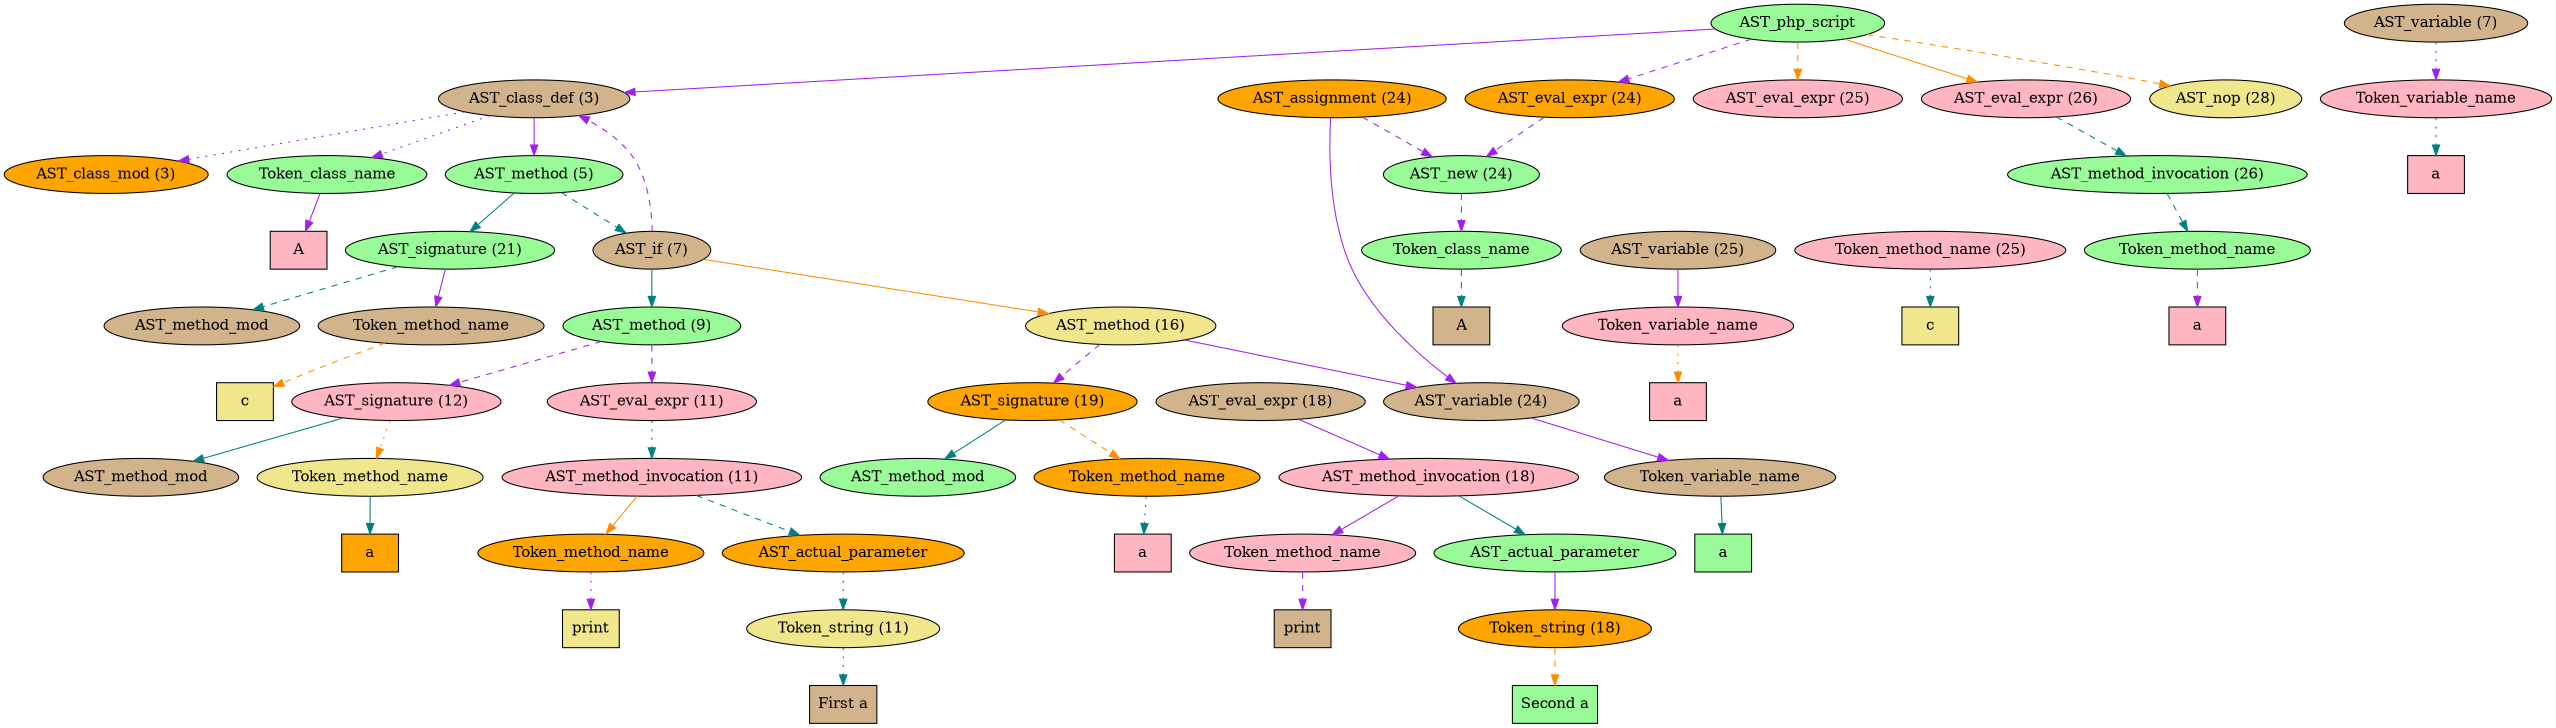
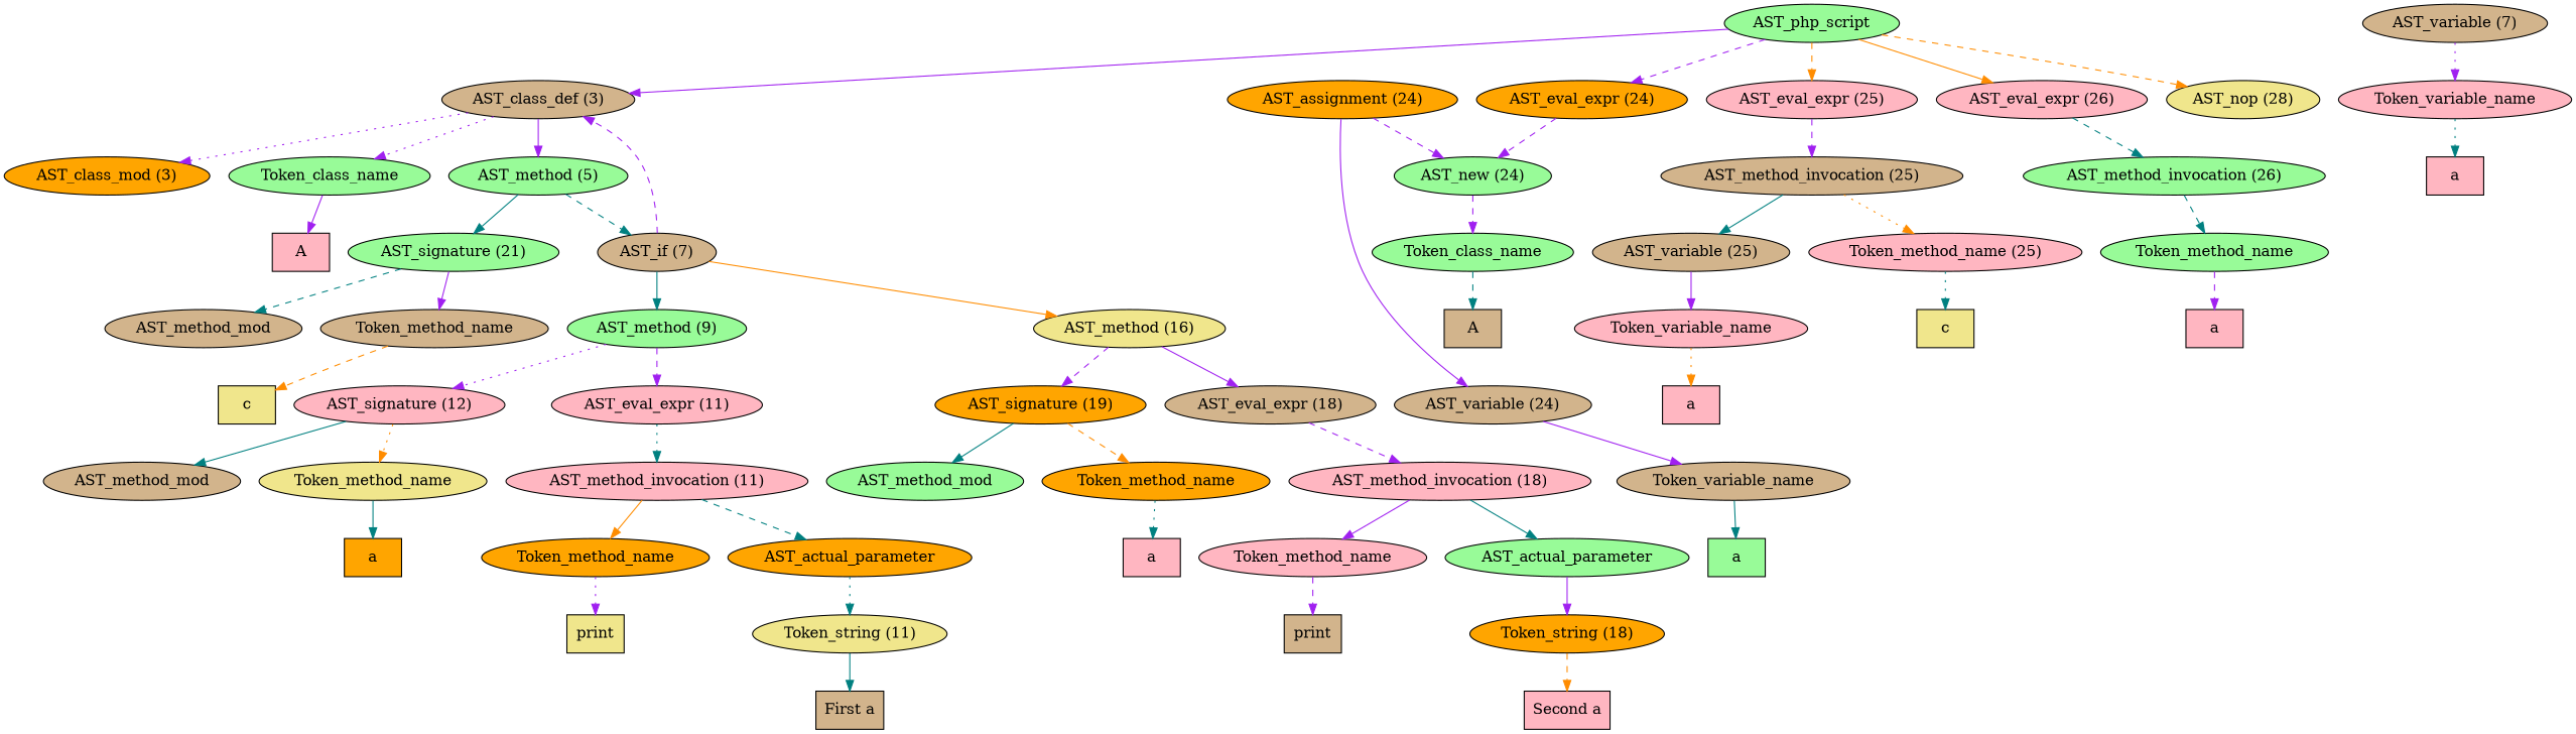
  digraph {
    node [fillcolor=lightpink style=filled]
    edge [color=purple style=dashed]
    n1 [fillcolor=palegreen label=AST_php_script]
    n2 [fillcolor=tan label="AST_class_def (3)"]
    n3 [fillcolor=orange label="AST_eval_expr (24)"]
    n4 [label="AST_eval_expr (25)"]
    n5 [label="AST_eval_expr (26)"]
    n6 [fillcolor=khaki label="AST_nop (28)"]
    n7 [fillcolor=orange label="AST_class_mod (3)"]
    n8 [fillcolor=palegreen label=Token_class_name]
    n9 [fillcolor=palegreen label="AST_method (5)"]
    n10 [fillcolor=palegreen label="AST_new (24)"]
+   n11 [fillcolor=tan label="AST_method_invocation (25)"]
    n12 [fillcolor=palegreen label="AST_method_invocation (26)"]
    n13 [label=A shape=box]
    n14 [fillcolor=palegreen label="AST_signature (21)"]
    n15 [fillcolor=tan label="AST_if (7)"]
    n16 [fillcolor=tan label=AST_method_mod]
    n17 [fillcolor=tan label=Token_method_name]
    n18 [fillcolor=palegreen label="AST_method (9)"]
    n19 [fillcolor=khaki label="AST_method (16)"]
    n20 [fillcolor=khaki label=c shape=box]
    n21 [fillcolor=tan label="AST_variable (7)"]
    n22 [label=Token_variable_name]
    n23 [label="AST_signature (12)"]
    n24 [label="AST_eval_expr (11)"]
    n25 [fillcolor=orange label="AST_signature (19)"]
    n26 [fillcolor=tan label="AST_eval_expr (18)"]
    n27 [label=a shape=box]
    n28 [fillcolor=tan label=AST_method_mod]
    n29 [fillcolor=khaki label=Token_method_name]
    n30 [label="AST_method_invocation (11)"]
    n31 [fillcolor=orange label=a shape=box]
    n32 [fillcolor=orange label=Token_method_name]
    n33 [fillcolor=orange label=AST_actual_parameter]
    n34 [fillcolor=khaki label=print shape=box]
    n35 [fillcolor=khaki label="Token_string (11)"]
    n36 [fillcolor=tan label="First a" shape=box]
    n37 [fillcolor=palegreen label=AST_method_mod]
    n38 [fillcolor=orange label=Token_method_name]
    n39 [label="AST_method_invocation (18)"]
    n40 [label=a shape=box]
    n41 [label=Token_method_name]
    n42 [fillcolor=palegreen label=AST_actual_parameter]
    n43 [fillcolor=tan label=print shape=box]
    n44 [fillcolor=orange label="Token_string (18)"]
-   n45 [fillcolor=palegreen label="Second a" shape=box]
+   n45 [label="Second a" shape=box]
    n46 [fillcolor=orange label="AST_assignment (24)"]
    n47 [fillcolor=tan label="AST_variable (24)"]
    n48 [fillcolor=tan label=Token_variable_name]
    n49 [fillcolor=palegreen label=Token_class_name]
    n50 [fillcolor=palegreen label=a shape=box]
    n51 [fillcolor=tan label=A shape=box]
    n52 [fillcolor=tan label="AST_variable (25)"]
    n53 [label="Token_method_name (25)"]
    n54 [label=Token_variable_name]
    n55 [fillcolor=khaki label=c shape=box]
    n56 [label=a shape=box]
    n57 [fillcolor=palegreen label=Token_method_name]
    n58 [label=a shape=box]
    n1 -> n2 [style=solid]
    n1 -> n3
    n1 -> n4 [color=darkorange]
    n1 -> n5 [color=darkorange style=solid]
    n1 -> n6 [color=darkorange]
    n2 -> n7 [style=dotted]
    n2 -> n8 [style=dotted]
    n2 -> n9 [style=solid]
    n3 -> n10
+   n4 -> n11
    n5 -> n12 [color=teal]
    n8 -> n13 [style=solid]
    n9 -> n14 [color=teal style=solid]
    n9 -> n15 [color=teal]
    n10 -> n49
+   n11 -> n52 [color=teal style=solid]
+   n11 -> n53 [color=darkorange style=dotted]
    n12 -> n57 [color=teal]
    n14 -> n16 [color=teal]
    n14 -> n17 [style=solid]
    n15 -> n2
    n15 -> n18 [color=teal style=solid]
    n15 -> n19 [color=darkorange style=solid]
    n17 -> n20 [color=darkorange]
-   n18 -> n23
+   n18 -> n23 [style=dotted]
    n18 -> n24
    n19 -> n25
-   n19 -> n47 [style=solid]
+   n19 -> n26 [style=solid]
    n21 -> n22 [style=dotted]
    n22 -> n27 [color=teal style=dotted]
    n23 -> n28 [color=teal style=solid]
    n23 -> n29 [color=darkorange style=dotted]
    n24 -> n30 [color=teal style=dotted]
    n25 -> n37 [color=teal style=solid]
    n25 -> n38 [color=darkorange]
-   n26 -> n39 [style=solid]
+   n26 -> n39
    n29 -> n31 [color=teal style=solid]
    n30 -> n32 [color=darkorange style=solid]
    n30 -> n33 [color=teal]
    n32 -> n34 [style=dotted]
    n33 -> n35 [color=teal style=dotted]
-   n35 -> n36 [color=teal style=dotted]
+   n35 -> n36 [color=teal style=solid]
    n38 -> n40 [color=teal style=dotted]
    n39 -> n41 [style=solid]
    n39 -> n42 [color=teal style=solid]
    n41 -> n43
    n42 -> n44 [style=solid]
    n44 -> n45 [color=darkorange]
    n46 -> n10
    n46 -> n47 [style=solid]
    n47 -> n48 [style=solid]
    n48 -> n50 [color=teal style=solid]
    n49 -> n51 [color=teal]
    n52 -> n54 [style=solid]
    n53 -> n55 [color=teal style=dotted]
    n54 -> n56 [color=darkorange style=dotted]
    n57 -> n58
  }
